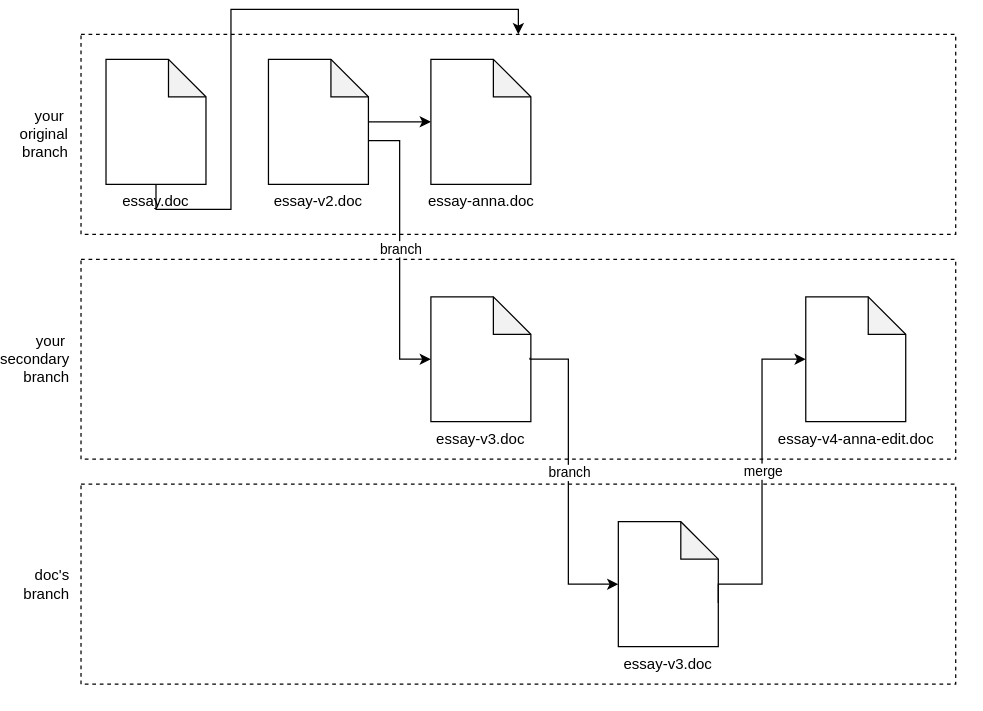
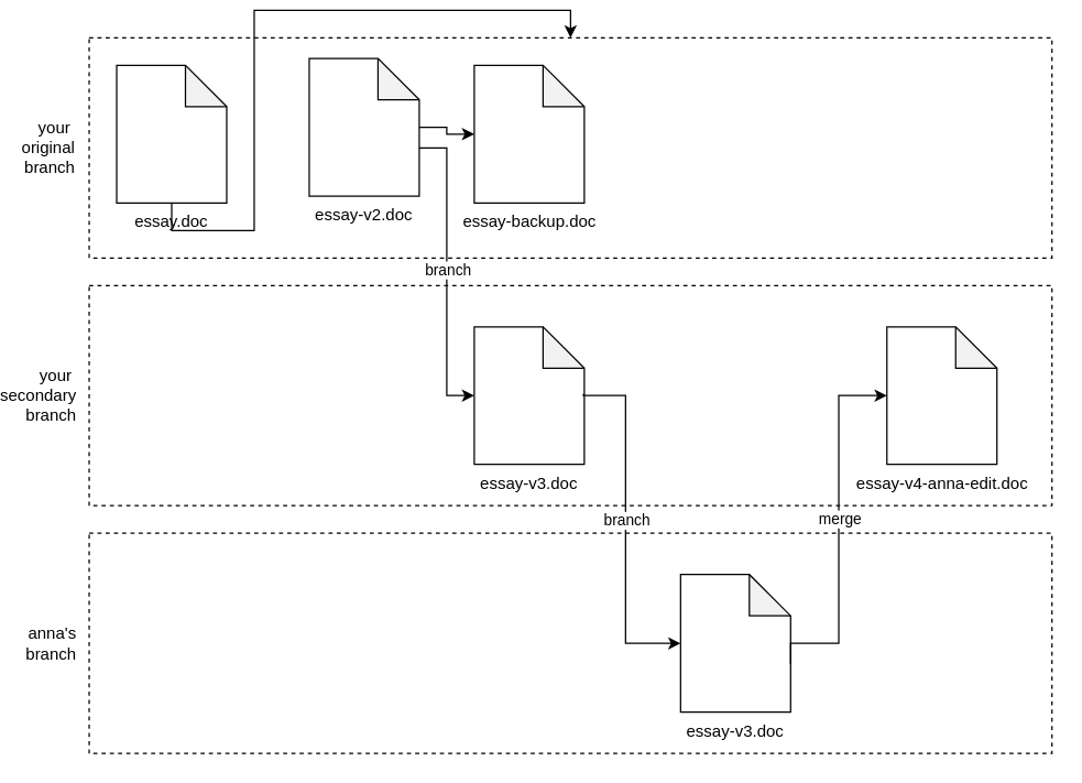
  <mxCell id="0" />
  <mxCell id="1" parent="0" />
  <mxCell id="2" value="your&amp;nbsp;&lt;div&gt;secondary&lt;div&gt;branch&lt;/div&gt;&lt;/div&gt;" style="rounded=0;whiteSpace=wrap;html=1;fillColor=none;dashed=1;labelPosition=left;verticalLabelPosition=middle;align=right;verticalAlign=middle;spacingRight=7;" vertex="1" parent="1"><mxGeometry x="20" y="200" width="700" height="160" as="geometry" /></mxCell>
  <mxCell id="3" value="" style="edgeStyle=orthogonalEdgeStyle;rounded=0;orthogonalLoop=1;jettySize=auto;html=1;" edge="1" parent="1" source="4" target="11"><mxGeometry relative="1" as="geometry" /></mxCell>
  <mxCell id="4" value="essay.doc" style="shape=note;whiteSpace=wrap;html=1;backgroundOutline=1;darkOpacity=0.05;labelPosition=center;verticalLabelPosition=bottom;align=center;verticalAlign=top;" vertex="1" parent="1"><mxGeometry x="40" y="40" width="80" height="100" as="geometry" /></mxCell>
  <mxCell id="5" value="" style="edgeStyle=orthogonalEdgeStyle;rounded=0;orthogonalLoop=1;jettySize=auto;html=1;" edge="1" parent="1" source="6" target="7"><mxGeometry relative="1" as="geometry" /></mxCell>
- <mxCell id="6" value="essay-v2&lt;span style=&quot;background-color: initial;&quot;&gt;.doc&lt;/span&gt;" style="shape=note;whiteSpace=wrap;html=1;backgroundOutline=1;darkOpacity=0.05;labelPosition=center;verticalLabelPosition=bottom;align=center;verticalAlign=top;" vertex="1" parent="1"><mxGeometry x="170" y="40" width="80" height="100" as="geometry" /></mxCell>
- <mxCell id="7" value="essay-anna&lt;span style=&quot;background-color: initial;&quot;&gt;.doc&lt;/span&gt;" style="shape=note;html=1;backgroundOutline=1;darkOpacity=0.05;labelPosition=center;verticalLabelPosition=bottom;align=center;verticalAlign=top;" vertex="1" parent="1"><mxGeometry x="300" y="40" width="80" height="100" as="geometry" /></mxCell>
+ <mxCell id="6" value="essay-v2&lt;span style=&quot;background-color: initial;&quot;&gt;.doc&lt;/span&gt;" style="shape=note;whiteSpace=wrap;html=1;backgroundOutline=1;darkOpacity=0.05;labelPosition=center;verticalLabelPosition=bottom;align=center;verticalAlign=top;" vertex="1" parent="1"><mxGeometry x="180" y="35" width="80" height="100" as="geometry" /></mxCell>
+ <mxCell id="7" value="essay-backup&lt;span style=&quot;background-color: initial;&quot;&gt;.doc&lt;/span&gt;" style="shape=note;html=1;backgroundOutline=1;darkOpacity=0.05;labelPosition=center;verticalLabelPosition=bottom;align=center;verticalAlign=top;" vertex="1" parent="1"><mxGeometry x="300" y="40" width="80" height="100" as="geometry" /></mxCell>
  <mxCell id="8" value="essay-v3&lt;span style=&quot;background-color: initial;&quot;&gt;.doc&lt;/span&gt;" style="shape=note;whiteSpace=wrap;html=1;backgroundOutline=1;darkOpacity=0.05;labelPosition=center;verticalLabelPosition=bottom;align=center;verticalAlign=top;" vertex="1" parent="1"><mxGeometry x="300" y="230" width="80" height="100" as="geometry" /></mxCell>
  <mxCell id="9" style="edgeStyle=orthogonalEdgeStyle;rounded=0;orthogonalLoop=1;jettySize=auto;html=1;exitX=0;exitY=0;exitDx=80;exitDy=65;exitPerimeter=0;entryX=0;entryY=0.5;entryDx=0;entryDy=0;entryPerimeter=0;" edge="1" parent="1" source="6" target="8"><mxGeometry relative="1" as="geometry" /></mxCell>
  <mxCell id="10" value="branch" style="edgeLabel;html=1;align=center;verticalAlign=middle;resizable=0;points=[];" vertex="1" connectable="0" parent="9"><mxGeometry x="0.117" relative="1" as="geometry"><mxPoint y="-15" as="offset" /></mxGeometry></mxCell>
  <mxCell id="11" value="your&amp;nbsp;&lt;div&gt;original&lt;div&gt;branch&lt;/div&gt;&lt;/div&gt;" style="rounded=0;whiteSpace=wrap;html=1;fillColor=none;dashed=1;labelPosition=left;verticalLabelPosition=middle;align=right;verticalAlign=middle;spacingRight=8;" vertex="1" parent="1"><mxGeometry x="20" y="20" width="700" height="160" as="geometry" /></mxCell>
- <mxCell id="12" value="doc's&lt;div&gt;branch&lt;/div&gt;" style="rounded=0;whiteSpace=wrap;html=1;fillColor=none;dashed=1;labelPosition=left;verticalLabelPosition=middle;align=right;verticalAlign=middle;spacingRight=7;" vertex="1" parent="1"><mxGeometry x="20" y="380" width="700" height="160" as="geometry" /></mxCell>
+ <mxCell id="12" value="anna's&lt;div&gt;branch&lt;/div&gt;" style="rounded=0;whiteSpace=wrap;html=1;fillColor=none;dashed=1;labelPosition=left;verticalLabelPosition=middle;align=right;verticalAlign=middle;spacingRight=7;" vertex="1" parent="1"><mxGeometry x="20" y="380" width="700" height="160" as="geometry" /></mxCell>
  <mxCell id="13" value="essay-v3&lt;span style=&quot;background-color: initial;&quot;&gt;.doc&lt;/span&gt;" style="shape=note;whiteSpace=wrap;html=1;backgroundOutline=1;darkOpacity=0.05;labelPosition=center;verticalLabelPosition=bottom;align=center;verticalAlign=top;" vertex="1" parent="1"><mxGeometry x="450" y="410" width="80" height="100" as="geometry" /></mxCell>
  <mxCell id="14" style="edgeStyle=orthogonalEdgeStyle;rounded=0;orthogonalLoop=1;jettySize=auto;html=1;exitX=0.991;exitY=0.488;exitDx=0;exitDy=0;exitPerimeter=0;entryX=0;entryY=0.5;entryDx=0;entryDy=0;entryPerimeter=0;" edge="1" parent="1" source="8" target="13"><mxGeometry relative="1" as="geometry"><mxPoint x="300" y="280" as="sourcePoint" /><mxPoint x="300" y="460" as="targetPoint" /><Array as="points"><mxPoint x="379" y="280" /><mxPoint x="410" y="280" /><mxPoint x="410" y="460" /></Array></mxGeometry></mxCell>
  <mxCell id="15" value="branch" style="edgeLabel;html=1;align=center;verticalAlign=middle;resizable=0;points=[];" vertex="1" connectable="0" parent="14"><mxGeometry x="-0.205" relative="1" as="geometry"><mxPoint y="22" as="offset" /></mxGeometry></mxCell>
  <mxCell id="16" value="essay-v4-anna-edit.doc" style="shape=note;html=1;backgroundOutline=1;darkOpacity=0.05;labelPosition=center;verticalLabelPosition=bottom;align=center;verticalAlign=top;" vertex="1" parent="1"><mxGeometry x="600" y="230" width="80" height="100" as="geometry" /></mxCell>
  <mxCell id="17" style="edgeStyle=orthogonalEdgeStyle;rounded=0;orthogonalLoop=1;jettySize=auto;html=1;exitX=0;exitY=0;exitDx=80;exitDy=65;exitPerimeter=0;entryX=0;entryY=0.5;entryDx=0;entryDy=0;entryPerimeter=0;" edge="1" parent="1" source="13" target="16"><mxGeometry relative="1" as="geometry"><Array as="points"><mxPoint x="530" y="460" /><mxPoint x="565" y="460" /><mxPoint x="565" y="280" /></Array></mxGeometry></mxCell>
  <mxCell id="18" value="merge" style="edgeLabel;html=1;align=center;verticalAlign=middle;resizable=0;points=[];" vertex="1" connectable="0" parent="17"><mxGeometry x="0.065" relative="1" as="geometry"><mxPoint as="offset" /></mxGeometry></mxCell>
